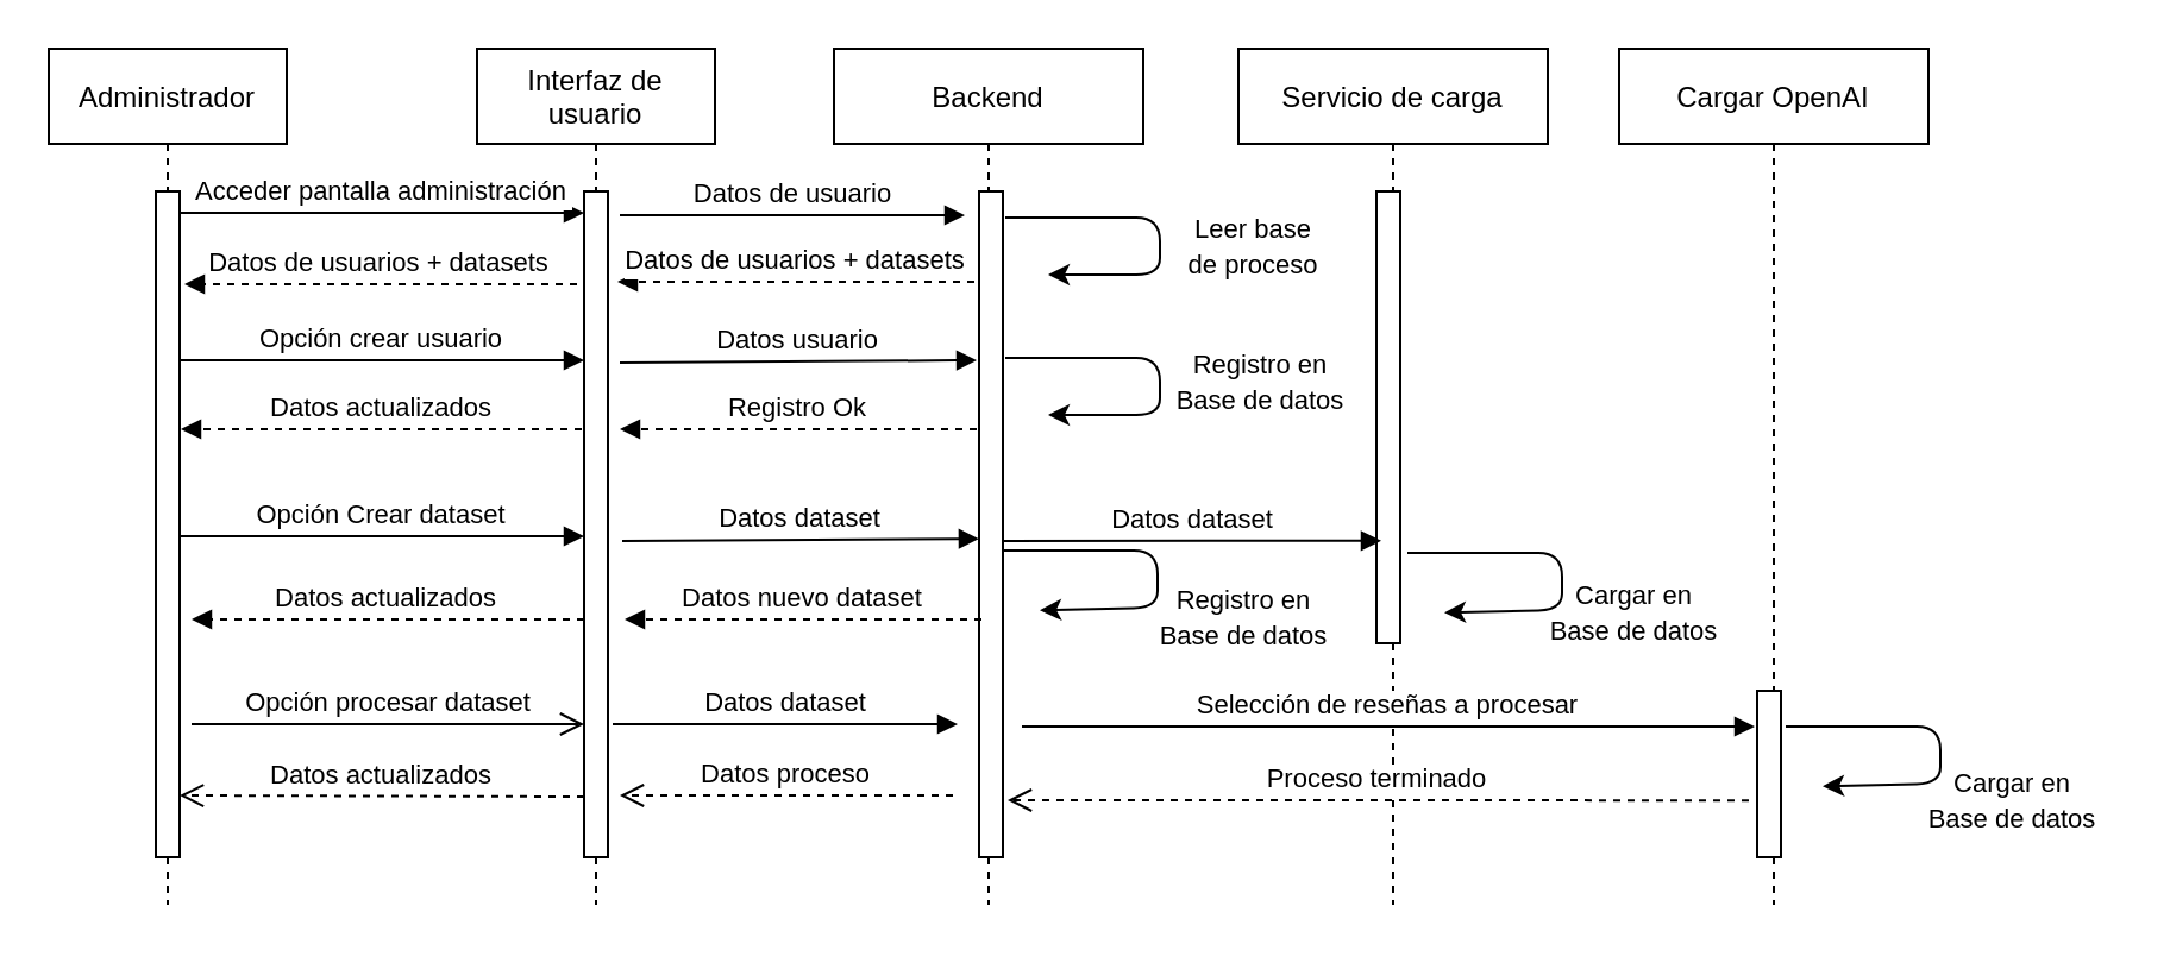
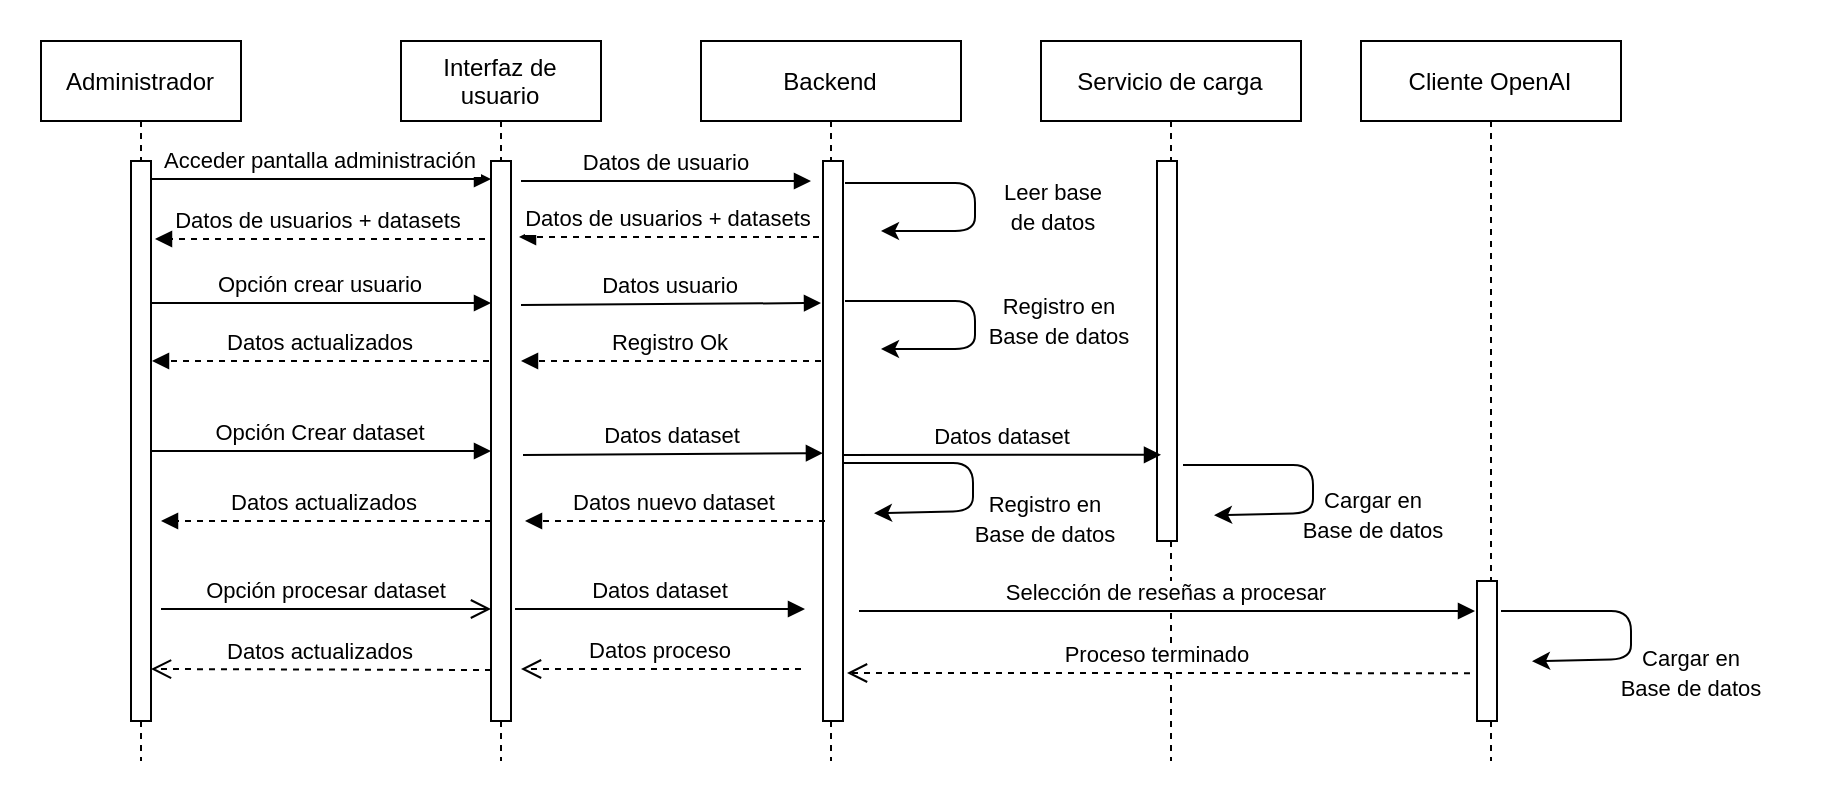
  <mxCell id="0" />
  <mxCell id="1" parent="0" />
  <mxCell id="2" value="Administrador" style="shape=umlLifeline;perimeter=lifelinePerimeter;container=1;collapsible=0;recursiveResize=0;rounded=0;shadow=0;strokeWidth=1;" vertex="1" parent="1"><mxGeometry x="20" y="20" width="100" height="360" as="geometry" /></mxCell>
  <mxCell id="3" value="" style="points=[];perimeter=orthogonalPerimeter;rounded=0;shadow=0;strokeWidth=1;" vertex="1" parent="2"><mxGeometry x="45" y="60" width="10" height="280" as="geometry" /></mxCell>
  <mxCell id="4" value="Interfaz de &#10;usuario" style="shape=umlLifeline;perimeter=lifelinePerimeter;container=1;collapsible=0;recursiveResize=0;rounded=0;shadow=0;strokeWidth=1;" vertex="1" parent="1"><mxGeometry x="200" y="20" width="100" height="360" as="geometry" /></mxCell>
  <mxCell id="5" value="" style="points=[];perimeter=orthogonalPerimeter;rounded=0;shadow=0;strokeWidth=1;" vertex="1" parent="4"><mxGeometry x="45" y="60" width="10" height="280" as="geometry" /></mxCell>
  <mxCell id="6" value="Datos dataset" style="verticalAlign=bottom;endArrow=block;entryX=0;entryY=0;shadow=0;strokeWidth=1;" edge="1" parent="4"><mxGeometry relative="1" as="geometry"><mxPoint x="57" y="284" as="sourcePoint" /><mxPoint x="202" y="284.0" as="targetPoint" /></mxGeometry></mxCell>
  <mxCell id="7" value="Datos actualizados" style="verticalAlign=bottom;endArrow=open;dashed=1;endSize=8;exitX=0;exitY=0.95;shadow=0;strokeWidth=1;" edge="1" parent="1"><mxGeometry relative="1" as="geometry"><mxPoint x="75" y="334" as="targetPoint" /><mxPoint x="245" y="334.5" as="sourcePoint" /></mxGeometry></mxCell>
  <mxCell id="8" value="Acceder pantalla administración" style="verticalAlign=bottom;endArrow=block;entryX=0;entryY=0;shadow=0;strokeWidth=1;" edge="1" parent="1"><mxGeometry relative="1" as="geometry"><mxPoint x="75" y="89" as="sourcePoint" /><mxPoint x="245" y="89" as="targetPoint" /></mxGeometry></mxCell>
  <mxCell id="9" value="Datos de usuarios + datasets" style="verticalAlign=bottom;endArrow=block;entryX=1;entryY=0;shadow=0;strokeWidth=1;dashed=1;" edge="1" parent="1"><mxGeometry relative="1" as="geometry"><mxPoint x="242" y="119" as="sourcePoint" /><mxPoint x="77" y="119" as="targetPoint" /></mxGeometry></mxCell>
  <mxCell id="10" value="Opción procesar dataset" style="verticalAlign=bottom;endArrow=open;endSize=8;exitX=1;exitY=0.95;shadow=0;strokeWidth=1;" edge="1" parent="1" target="5"><mxGeometry relative="1" as="geometry"><mxPoint x="140" y="285" as="targetPoint" /><mxPoint x="80" y="304" as="sourcePoint" /></mxGeometry></mxCell>
  <mxCell id="11" value="Opción Crear dataset" style="verticalAlign=bottom;endArrow=block;entryX=0;entryY=0;shadow=0;strokeWidth=1;" edge="1" parent="1"><mxGeometry relative="1" as="geometry"><mxPoint x="75" y="225" as="sourcePoint" /><mxPoint x="245" y="225" as="targetPoint" /></mxGeometry></mxCell>
  <mxCell id="12" value="Datos actualizados" style="verticalAlign=bottom;endArrow=block;entryX=1;entryY=0;shadow=0;strokeWidth=1;dashed=1;" edge="1" parent="1"><mxGeometry relative="1" as="geometry"><mxPoint x="245" y="260" as="sourcePoint" /><mxPoint x="80" y="260" as="targetPoint" /></mxGeometry></mxCell>
  <mxCell id="13" value="Backend" style="shape=umlLifeline;perimeter=lifelinePerimeter;container=1;collapsible=0;recursiveResize=0;rounded=0;shadow=0;strokeWidth=1;" vertex="1" parent="1"><mxGeometry x="350" y="20" width="130" height="360" as="geometry" /></mxCell>
  <mxCell id="14" value="" style="points=[];perimeter=orthogonalPerimeter;rounded=0;shadow=0;strokeWidth=1;" vertex="1" parent="13"><mxGeometry x="61" y="60" width="10" height="280" as="geometry" /></mxCell>
  <mxCell id="15" value="" style="endArrow=classic;html=1;rounded=1;entryX=0.95;entryY=0.907;entryDx=0;entryDy=0;entryPerimeter=0;" edge="1" parent="13"><mxGeometry width="50" height="50" relative="1" as="geometry"><mxPoint x="71" y="211" as="sourcePoint" /><mxPoint x="86.5" y="236.12" as="targetPoint" /><Array as="points"><mxPoint x="106" y="211" /><mxPoint x="136" y="211" /><mxPoint x="136" y="235" /></Array></mxGeometry></mxCell>
  <mxCell id="16" value="Servicio de carga" style="shape=umlLifeline;perimeter=lifelinePerimeter;container=1;collapsible=0;recursiveResize=0;rounded=0;shadow=0;strokeWidth=1;" vertex="1" parent="1"><mxGeometry x="520" y="20" width="130" height="360" as="geometry" /></mxCell>
  <mxCell id="17" value="" style="points=[];perimeter=orthogonalPerimeter;rounded=0;shadow=0;strokeWidth=1;" vertex="1" parent="16"><mxGeometry x="58" y="60" width="10" height="190" as="geometry" /></mxCell>
  <mxCell id="18" value="&lt;font style=&quot;font-size: 11px;&quot;&gt;Registro en &lt;br&gt;Base de datos&lt;/font&gt;" style="text;html=1;align=center;verticalAlign=middle;resizable=0;points=[];autosize=1;strokeColor=none;fillColor=none;" vertex="1" parent="1"><mxGeometry x="477" y="239" width="90" height="40" as="geometry" /></mxCell>
  <mxCell id="19" value="Datos proceso" style="verticalAlign=bottom;endArrow=open;dashed=1;endSize=8;shadow=0;strokeWidth=1;" edge="1" parent="1"><mxGeometry relative="1" as="geometry"><mxPoint x="260" y="334" as="targetPoint" /><mxPoint x="400" y="334" as="sourcePoint" /></mxGeometry></mxCell>
  <mxCell id="20" value="Datos de usuario" style="verticalAlign=bottom;endArrow=block;entryX=0;entryY=0;shadow=0;strokeWidth=1;" edge="1" parent="1"><mxGeometry relative="1" as="geometry"><mxPoint x="260" y="90" as="sourcePoint" /><mxPoint x="405" y="90" as="targetPoint" /></mxGeometry></mxCell>
  <mxCell id="21" value="" style="endArrow=classic;html=1;rounded=1;" edge="1" parent="1"><mxGeometry width="50" height="50" relative="1" as="geometry"><mxPoint x="422" y="91" as="sourcePoint" /><mxPoint x="440" y="115" as="targetPoint" /><Array as="points"><mxPoint x="457" y="91" /><mxPoint x="487" y="91" /><mxPoint x="487" y="115" /></Array></mxGeometry></mxCell>
- <mxCell id="22" value="&lt;font style=&quot;font-size: 11px;&quot;&gt;Leer base &lt;br&gt;de proceso&lt;/font&gt;" style="text;html=1;align=center;verticalAlign=middle;resizable=0;points=[];autosize=1;strokeColor=none;fillColor=none;" vertex="1" parent="1"><mxGeometry x="491" y="83" width="70" height="40" as="geometry" /></mxCell>
+ <mxCell id="22" value="&lt;font style=&quot;font-size: 11px;&quot;&gt;Leer base &lt;br&gt;de datos&lt;/font&gt;" style="text;html=1;align=center;verticalAlign=middle;resizable=0;points=[];autosize=1;strokeColor=none;fillColor=none;" vertex="1" parent="1"><mxGeometry x="491" y="83" width="70" height="40" as="geometry" /></mxCell>
  <mxCell id="23" value="Datos de usuarios + datasets" style="verticalAlign=bottom;endArrow=block;shadow=0;strokeWidth=1;dashed=1;" edge="1" parent="1"><mxGeometry relative="1" as="geometry"><mxPoint x="409" y="118" as="sourcePoint" /><mxPoint x="259" y="118" as="targetPoint" /></mxGeometry></mxCell>
- <mxCell id="24" value="Cargar OpenAI" style="shape=umlLifeline;perimeter=lifelinePerimeter;container=1;collapsible=0;recursiveResize=0;rounded=0;shadow=0;strokeWidth=1;" vertex="1" parent="1"><mxGeometry x="680" y="20" width="130" height="360" as="geometry" /></mxCell>
+ <mxCell id="24" value="Cliente OpenAI" style="shape=umlLifeline;perimeter=lifelinePerimeter;container=1;collapsible=0;recursiveResize=0;rounded=0;shadow=0;strokeWidth=1;" vertex="1" parent="1"><mxGeometry x="680" y="20" width="130" height="360" as="geometry" /></mxCell>
  <mxCell id="25" value="" style="points=[];perimeter=orthogonalPerimeter;rounded=0;shadow=0;strokeWidth=1;" vertex="1" parent="24"><mxGeometry x="58" y="270" width="10" height="70" as="geometry" /></mxCell>
  <mxCell id="26" value="Datos dataset" style="verticalAlign=bottom;endArrow=block;shadow=0;strokeWidth=1;entryX=0.2;entryY=0.443;entryDx=0;entryDy=0;entryPerimeter=0;" edge="1" parent="1"><mxGeometry relative="1" as="geometry"><mxPoint x="421" y="227" as="sourcePoint" /><mxPoint x="580" y="226.884" as="targetPoint" /></mxGeometry></mxCell>
  <mxCell id="27" value="" style="endArrow=classic;html=1;rounded=1;entryX=0.95;entryY=0.907;entryDx=0;entryDy=0;entryPerimeter=0;" edge="1" parent="1"><mxGeometry width="50" height="50" relative="1" as="geometry"><mxPoint x="591" y="232" as="sourcePoint" /><mxPoint x="606.5" y="257.12" as="targetPoint" /><Array as="points"><mxPoint x="626" y="232" /><mxPoint x="656" y="232" /><mxPoint x="656" y="256" /></Array></mxGeometry></mxCell>
  <mxCell id="28" value="&lt;font style=&quot;font-size: 11px;&quot;&gt;Cargar en &lt;br&gt;Base de datos&lt;/font&gt;" style="text;html=1;align=center;verticalAlign=middle;resizable=0;points=[];autosize=1;strokeColor=none;fillColor=none;" vertex="1" parent="1"><mxGeometry x="641" y="237" width="90" height="40" as="geometry" /></mxCell>
  <mxCell id="29" value="Datos nuevo dataset" style="verticalAlign=bottom;endArrow=block;shadow=0;strokeWidth=1;dashed=1;" edge="1" parent="1"><mxGeometry relative="1" as="geometry"><mxPoint x="412" y="260" as="sourcePoint" /><mxPoint x="262" y="260" as="targetPoint" /></mxGeometry></mxCell>
  <mxCell id="30" value="Datos dataset" style="verticalAlign=bottom;endArrow=block;shadow=0;strokeWidth=1;entryX=0.469;entryY=0.518;entryDx=0;entryDy=0;entryPerimeter=0;" edge="1" parent="1"><mxGeometry relative="1" as="geometry"><mxPoint x="261" y="227" as="sourcePoint" /><mxPoint x="410.97" y="226.064" as="targetPoint" /></mxGeometry></mxCell>
  <mxCell id="31" value="Opción crear usuario" style="verticalAlign=bottom;endArrow=block;entryX=0;entryY=0;shadow=0;strokeWidth=1;" edge="1" parent="1"><mxGeometry relative="1" as="geometry"><mxPoint x="75" y="151" as="sourcePoint" /><mxPoint x="245" y="151" as="targetPoint" /></mxGeometry></mxCell>
  <mxCell id="32" value="Datos usuario" style="verticalAlign=bottom;endArrow=block;shadow=0;strokeWidth=1;rounded=0;" edge="1" parent="1"><mxGeometry relative="1" as="geometry"><mxPoint x="260" y="152" as="sourcePoint" /><mxPoint x="410" y="151" as="targetPoint" /></mxGeometry></mxCell>
  <mxCell id="33" value="" style="endArrow=classic;html=1;rounded=1;" edge="1" parent="1"><mxGeometry width="50" height="50" relative="1" as="geometry"><mxPoint x="422" y="150" as="sourcePoint" /><mxPoint x="440" y="174" as="targetPoint" /><Array as="points"><mxPoint x="457" y="150" /><mxPoint x="487" y="150" /><mxPoint x="487" y="174" /></Array></mxGeometry></mxCell>
  <mxCell id="34" value="&lt;font style=&quot;font-size: 11px;&quot;&gt;Registro en &lt;br&gt;Base de datos&lt;/font&gt;" style="text;html=1;align=center;verticalAlign=middle;resizable=0;points=[];autosize=1;strokeColor=none;fillColor=none;" vertex="1" parent="1"><mxGeometry x="484" y="140" width="90" height="40" as="geometry" /></mxCell>
  <mxCell id="35" value="Registro Ok" style="verticalAlign=bottom;endArrow=block;shadow=0;strokeWidth=1;dashed=1;" edge="1" parent="1"><mxGeometry relative="1" as="geometry"><mxPoint x="410" y="180" as="sourcePoint" /><mxPoint x="260" y="180" as="targetPoint" /></mxGeometry></mxCell>
  <mxCell id="36" value="Datos actualizados" style="verticalAlign=bottom;endArrow=block;shadow=0;strokeWidth=1;dashed=1;" edge="1" parent="1"><mxGeometry relative="1" as="geometry"><mxPoint x="244" y="180" as="sourcePoint" /><mxPoint x="75.5" y="180" as="targetPoint" /></mxGeometry></mxCell>
  <mxCell id="37" value="Selección de reseñas a procesar" style="verticalAlign=bottom;endArrow=block;shadow=0;strokeWidth=1;" edge="1" parent="1"><mxGeometry relative="1" as="geometry"><mxPoint x="429" y="305" as="sourcePoint" /><mxPoint x="737" y="305" as="targetPoint" /></mxGeometry></mxCell>
  <mxCell id="38" value="" style="endArrow=classic;html=1;rounded=1;entryX=0.95;entryY=0.907;entryDx=0;entryDy=0;entryPerimeter=0;" edge="1" parent="1"><mxGeometry width="50" height="50" relative="1" as="geometry"><mxPoint x="750" y="305" as="sourcePoint" /><mxPoint x="765.5" y="330.12" as="targetPoint" /><Array as="points"><mxPoint x="785" y="305" /><mxPoint x="815" y="305" /><mxPoint x="815" y="329" /></Array></mxGeometry></mxCell>
  <mxCell id="39" value="&lt;font style=&quot;font-size: 11px;&quot;&gt;Cargar en &lt;br&gt;Base de datos&lt;/font&gt;" style="text;html=1;align=center;verticalAlign=middle;resizable=0;points=[];autosize=1;strokeColor=none;fillColor=none;" vertex="1" parent="1"><mxGeometry x="800" y="316" width="90" height="40" as="geometry" /></mxCell>
  <mxCell id="40" value="Proceso terminado" style="verticalAlign=bottom;endArrow=open;dashed=1;endSize=8;shadow=0;strokeWidth=1;" edge="1" parent="1"><mxGeometry relative="1" as="geometry"><mxPoint x="423" y="336" as="targetPoint" /><mxPoint x="734.5" y="336.08" as="sourcePoint" /></mxGeometry></mxCell>
